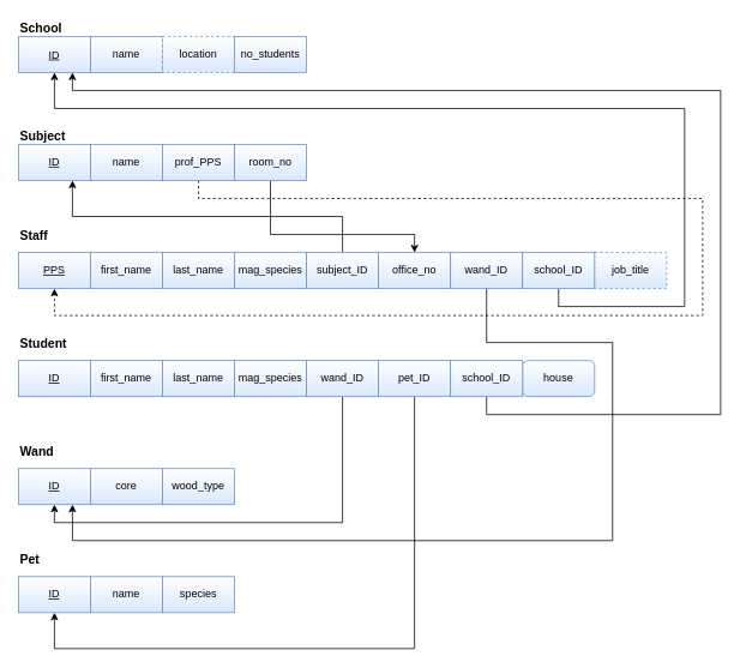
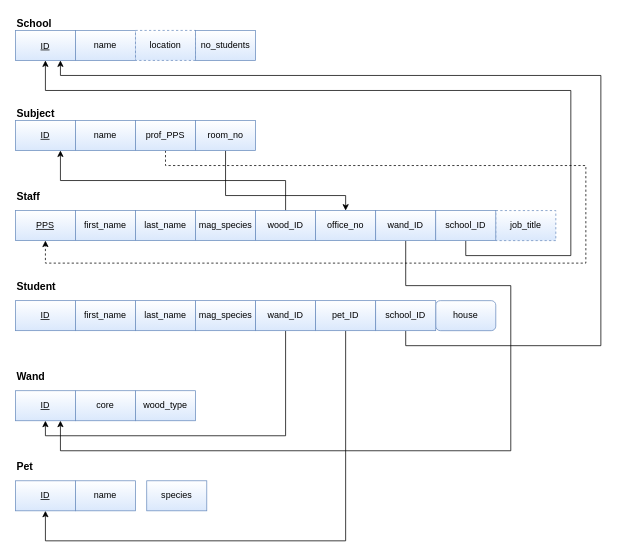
  <mxCell id="0" />
  <mxCell id="1" parent="0" />
  <mxCell id="2" value="&lt;font style=&quot;font-size: 13px&quot; size=&quot;1&quot;&gt;&lt;u style=&quot;font-size: 12px&quot;&gt;ID&lt;/u&gt;&lt;/font&gt;" style="rounded=0;whiteSpace=wrap;html=1;fillColor=#dae8fc;strokeColor=#6c8ebf;gradientColor=#ffffff;gradientDirection=north;shadow=0;comic=0;glass=0;" parent="1" vertex="1"><mxGeometry x="20" y="40" width="80" height="40" as="geometry" /></mxCell>
  <mxCell id="3" value="name" style="rounded=0;whiteSpace=wrap;html=1;fillColor=#dae8fc;strokeColor=#6c8ebf;gradientColor=#ffffff;gradientDirection=north;" parent="1" vertex="1"><mxGeometry x="100" y="40" width="80" height="40" as="geometry" /></mxCell>
  <mxCell id="4" value="&lt;b&gt;&lt;font style=&quot;font-size: 14px&quot;&gt;School&lt;/font&gt;&lt;/b&gt;" style="text;html=1;resizable=0;points=[];autosize=1;align=left;verticalAlign=top;spacingTop=-4;" parent="1" vertex="1"><mxGeometry x="20" y="20" width="60" height="20" as="geometry" /></mxCell>
  <mxCell id="5" value="location" style="rounded=0;whiteSpace=wrap;html=1;fillColor=#dae8fc;strokeColor=#6c8ebf;gradientColor=#ffffff;gradientDirection=north;dashed=1;" parent="1" vertex="1"><mxGeometry x="180" y="40" width="80" height="40" as="geometry" /></mxCell>
  <mxCell id="6" value="no_students" style="rounded=0;whiteSpace=wrap;html=1;fillColor=#dae8fc;strokeColor=#6c8ebf;gradientColor=#ffffff;gradientDirection=north;" parent="1" vertex="1"><mxGeometry x="260" y="40" width="80" height="40" as="geometry" /></mxCell>
  <mxCell id="7" value="&lt;u&gt;ID&lt;/u&gt;" style="rounded=0;whiteSpace=wrap;html=1;fillColor=#dae8fc;strokeColor=#6c8ebf;gradientColor=#ffffff;gradientDirection=north;" parent="1" vertex="1"><mxGeometry x="20" y="160" width="80" height="40" as="geometry" /></mxCell>
  <mxCell id="8" value="name" style="rounded=0;whiteSpace=wrap;html=1;gradientDirection=north;fillColor=#dae8fc;strokeColor=#6c8ebf;gradientColor=#ffffff;" parent="1" vertex="1"><mxGeometry x="100" y="160" width="80" height="40" as="geometry" /></mxCell>
  <mxCell id="9" value="&lt;b&gt;&lt;font style=&quot;font-size: 14px&quot;&gt;Subject&lt;/font&gt;&lt;/b&gt;" style="text;html=1;resizable=0;points=[];autosize=1;align=left;verticalAlign=top;spacingTop=-4;" parent="1" vertex="1"><mxGeometry x="20" y="140" width="70" height="20" as="geometry" /></mxCell>
  <mxCell id="10" style="edgeStyle=orthogonalEdgeStyle;rounded=0;orthogonalLoop=1;jettySize=auto;html=1;entryX=0.5;entryY=1;entryDx=0;entryDy=0;dashed=1;" parent="1" source="11" target="14" edge="1"><mxGeometry relative="1" as="geometry"><Array as="points"><mxPoint x="220" y="220" /><mxPoint x="780" y="220" /><mxPoint x="780" y="350" /><mxPoint x="60" y="350" /></Array></mxGeometry></mxCell>
  <mxCell id="11" value="prof_PPS" style="rounded=0;whiteSpace=wrap;html=1;fillColor=#dae8fc;strokeColor=#6c8ebf;gradientColor=#ffffff;gradientDirection=north;" parent="1" vertex="1"><mxGeometry x="180" y="160" width="80" height="40" as="geometry" /></mxCell>
  <mxCell id="12" style="edgeStyle=orthogonalEdgeStyle;rounded=0;orthogonalLoop=1;jettySize=auto;html=1;entryX=0.5;entryY=0;entryDx=0;entryDy=0;" parent="1" source="13" target="30" edge="1"><mxGeometry relative="1" as="geometry"><Array as="points"><mxPoint x="300" y="260" /><mxPoint x="460" y="260" /></Array></mxGeometry></mxCell>
  <mxCell id="13" value="room_no" style="rounded=0;whiteSpace=wrap;html=1;fillColor=#dae8fc;strokeColor=#6c8ebf;gradientColor=#ffffff;gradientDirection=north;" parent="1" vertex="1"><mxGeometry x="260" y="160" width="80" height="40" as="geometry" /></mxCell>
  <mxCell id="14" value="&lt;u&gt;PPS&lt;/u&gt;" style="rounded=0;whiteSpace=wrap;html=1;fillColor=#dae8fc;strokeColor=#6c8ebf;gradientColor=#ffffff;gradientDirection=north;" parent="1" vertex="1"><mxGeometry x="20" y="280" width="80" height="40" as="geometry" /></mxCell>
  <mxCell id="15" value="&lt;b&gt;&lt;font style=&quot;font-size: 14px&quot;&gt;Staff&lt;/font&gt;&lt;/b&gt;" style="text;html=1;resizable=0;points=[];autosize=1;align=left;verticalAlign=top;spacingTop=-4;" parent="1" vertex="1"><mxGeometry x="20" y="250" width="50" height="20" as="geometry" /></mxCell>
  <mxCell id="16" value="first_name" style="rounded=0;whiteSpace=wrap;html=1;fillColor=#dae8fc;strokeColor=#6c8ebf;gradientColor=#ffffff;gradientDirection=north;" parent="1" vertex="1"><mxGeometry x="100" y="280" width="80" height="40" as="geometry" /></mxCell>
  <mxCell id="17" value="last_name" style="rounded=0;whiteSpace=wrap;html=1;fillColor=#dae8fc;strokeColor=#6c8ebf;gradientColor=#ffffff;gradientDirection=north;" parent="1" vertex="1"><mxGeometry x="180" y="280" width="80" height="40" as="geometry" /></mxCell>
  <mxCell id="18" value="mag_species" style="rounded=0;whiteSpace=wrap;html=1;fillColor=#dae8fc;strokeColor=#6c8ebf;gradientColor=#ffffff;gradientDirection=north;" parent="1" vertex="1"><mxGeometry x="260" y="280" width="80" height="40" as="geometry" /></mxCell>
  <mxCell id="19" style="edgeStyle=orthogonalEdgeStyle;rounded=0;orthogonalLoop=1;jettySize=auto;html=1;" parent="1" source="20" target="7" edge="1"><mxGeometry relative="1" as="geometry"><Array as="points"><mxPoint x="380" y="240" /><mxPoint x="80" y="240" /></Array></mxGeometry></mxCell>
- <mxCell id="20" value="subject_ID" style="rounded=0;whiteSpace=wrap;html=1;fillColor=#dae8fc;strokeColor=#6c8ebf;gradientColor=#ffffff;gradientDirection=north;" parent="1" vertex="1"><mxGeometry x="340" y="280" width="80" height="40" as="geometry" /></mxCell>
+ <mxCell id="20" value="wood_ID" style="rounded=0;whiteSpace=wrap;html=1;fillColor=#dae8fc;strokeColor=#6c8ebf;gradientColor=#ffffff;gradientDirection=north;" parent="1" vertex="1"><mxGeometry x="340" y="280" width="80" height="40" as="geometry" /></mxCell>
  <mxCell id="21" value="&lt;u&gt;ID&lt;/u&gt;" style="rounded=0;whiteSpace=wrap;html=1;fillColor=#dae8fc;strokeColor=#6c8ebf;gradientColor=#ffffff;gradientDirection=north;" parent="1" vertex="1"><mxGeometry x="20" y="400" width="80" height="40" as="geometry" /></mxCell>
  <mxCell id="22" value="&lt;b&gt;&lt;font style=&quot;font-size: 14px&quot;&gt;Student&lt;/font&gt;&lt;/b&gt;" style="text;html=1;resizable=0;points=[];autosize=1;align=left;verticalAlign=top;spacingTop=-4;" parent="1" vertex="1"><mxGeometry x="20" y="370" width="70" height="20" as="geometry" /></mxCell>
  <mxCell id="23" value="first_name" style="rounded=0;whiteSpace=wrap;html=1;gradientDirection=north;fillColor=#dae8fc;strokeColor=#6c8ebf;gradientColor=#ffffff;" parent="1" vertex="1"><mxGeometry x="100" y="400" width="80" height="40" as="geometry" /></mxCell>
  <mxCell id="24" value="last_name" style="rounded=0;whiteSpace=wrap;html=1;fillColor=#dae8fc;strokeColor=#6c8ebf;gradientColor=#ffffff;gradientDirection=north;" parent="1" vertex="1"><mxGeometry x="180" y="400" width="80" height="40" as="geometry" /></mxCell>
  <mxCell id="25" value="mag_species" style="rounded=0;whiteSpace=wrap;html=1;fillColor=#dae8fc;strokeColor=#6c8ebf;gradientColor=#ffffff;gradientDirection=north;" parent="1" vertex="1"><mxGeometry x="260" y="400" width="80" height="40" as="geometry" /></mxCell>
  <mxCell id="26" style="edgeStyle=orthogonalEdgeStyle;rounded=0;orthogonalLoop=1;jettySize=auto;html=1;entryX=0.5;entryY=1;entryDx=0;entryDy=0;" parent="1" source="27" target="31" edge="1"><mxGeometry relative="1" as="geometry"><Array as="points"><mxPoint x="380" y="580" /><mxPoint x="60" y="580" /></Array></mxGeometry></mxCell>
  <mxCell id="27" value="wand_ID" style="rounded=0;whiteSpace=wrap;html=1;fillColor=#dae8fc;strokeColor=#6c8ebf;gradientColor=#ffffff;gradientDirection=north;" parent="1" vertex="1"><mxGeometry x="340" y="400" width="80" height="40" as="geometry" /></mxCell>
  <mxCell id="28" style="edgeStyle=orthogonalEdgeStyle;rounded=0;orthogonalLoop=1;jettySize=auto;html=1;entryX=0.5;entryY=1;entryDx=0;entryDy=0;" parent="1" source="29" target="37" edge="1"><mxGeometry relative="1" as="geometry"><Array as="points"><mxPoint x="460" y="720" /><mxPoint x="60" y="720" /></Array></mxGeometry></mxCell>
  <mxCell id="29" value="pet_ID" style="rounded=0;whiteSpace=wrap;html=1;fillColor=#dae8fc;strokeColor=#6c8ebf;gradientColor=#ffffff;gradientDirection=north;" parent="1" vertex="1"><mxGeometry x="420" y="400" width="80" height="40" as="geometry" /></mxCell>
  <mxCell id="30" value="office_no" style="rounded=0;whiteSpace=wrap;html=1;fillColor=#dae8fc;strokeColor=#6c8ebf;gradientColor=#ffffff;gradientDirection=north;" parent="1" vertex="1"><mxGeometry x="420" y="280" width="80" height="40" as="geometry" /></mxCell>
  <mxCell id="31" value="&lt;u&gt;ID&lt;/u&gt;" style="rounded=0;whiteSpace=wrap;html=1;fillColor=#dae8fc;strokeColor=#6c8ebf;gradientColor=#ffffff;gradientDirection=north;" parent="1" vertex="1"><mxGeometry x="20" y="520" width="80" height="40" as="geometry" /></mxCell>
  <mxCell id="32" value="&lt;b&gt;&lt;font style=&quot;font-size: 14px&quot;&gt;Wand&lt;/font&gt;&lt;/b&gt;" style="text;html=1;resizable=0;points=[];autosize=1;align=left;verticalAlign=top;spacingTop=-4;" parent="1" vertex="1"><mxGeometry x="20" y="490" width="50" height="20" as="geometry" /></mxCell>
  <mxCell id="33" value="core" style="rounded=0;whiteSpace=wrap;html=1;fillColor=#dae8fc;strokeColor=#6c8ebf;gradientColor=#ffffff;gradientDirection=north;" parent="1" vertex="1"><mxGeometry x="100" y="520" width="80" height="40" as="geometry" /></mxCell>
  <mxCell id="34" value="wood_type" style="rounded=0;whiteSpace=wrap;html=1;fillColor=#dae8fc;strokeColor=#6c8ebf;gradientColor=#ffffff;gradientDirection=north;" parent="1" vertex="1"><mxGeometry x="180" y="520" width="80" height="40" as="geometry" /></mxCell>
  <mxCell id="35" style="edgeStyle=orthogonalEdgeStyle;rounded=0;orthogonalLoop=1;jettySize=auto;html=1;entryX=0.75;entryY=1;entryDx=0;entryDy=0;" parent="1" source="36" target="31" edge="1"><mxGeometry relative="1" as="geometry"><Array as="points"><mxPoint x="540" y="380" /><mxPoint x="680" y="380" /><mxPoint x="680" y="600" /><mxPoint x="80" y="600" /></Array></mxGeometry></mxCell>
  <mxCell id="36" value="wand_ID" style="rounded=0;whiteSpace=wrap;html=1;fillColor=#dae8fc;strokeColor=#6c8ebf;gradientColor=#ffffff;gradientDirection=north;" parent="1" vertex="1"><mxGeometry x="500" y="280" width="80" height="40" as="geometry" /></mxCell>
  <mxCell id="37" value="&lt;u&gt;ID&lt;/u&gt;" style="rounded=0;whiteSpace=wrap;html=1;fillColor=#dae8fc;strokeColor=#6c8ebf;gradientColor=#ffffff;gradientDirection=north;" parent="1" vertex="1"><mxGeometry x="20" y="640" width="80" height="40" as="geometry" /></mxCell>
  <mxCell id="38" value="&lt;b&gt;&lt;font style=&quot;font-size: 14px&quot;&gt;Pet&lt;/font&gt;&lt;/b&gt;" style="text;html=1;resizable=0;points=[];autosize=1;align=left;verticalAlign=top;spacingTop=-4;" parent="1" vertex="1"><mxGeometry x="20" y="610" width="40" height="20" as="geometry" /></mxCell>
  <mxCell id="39" value="name" style="rounded=0;whiteSpace=wrap;html=1;fillColor=#dae8fc;strokeColor=#6c8ebf;gradientColor=#ffffff;gradientDirection=north;" parent="1" vertex="1"><mxGeometry x="100" y="640" width="80" height="40" as="geometry" /></mxCell>
- <mxCell id="40" value="species" style="rounded=0;whiteSpace=wrap;html=1;fillColor=#dae8fc;strokeColor=#6c8ebf;gradientColor=#ffffff;gradientDirection=north;" parent="1" vertex="1"><mxGeometry x="180" y="640" width="80" height="40" as="geometry" /></mxCell>
+ <mxCell id="40" value="species" style="rounded=0;whiteSpace=wrap;html=1;fillColor=#dae8fc;strokeColor=#6c8ebf;gradientColor=#ffffff;gradientDirection=north;" parent="1" vertex="1"><mxGeometry x="195" y="640" width="80" height="40" as="geometry" /></mxCell>
  <mxCell id="41" value="job_title" style="rounded=0;whiteSpace=wrap;html=1;fillColor=#dae8fc;strokeColor=#6c8ebf;gradientColor=#ffffff;gradientDirection=north;dashed=1;" parent="1" vertex="1"><mxGeometry x="660" y="280" width="80" height="40" as="geometry" /></mxCell>
  <mxCell id="42" value="house" style="whiteSpace=wrap;html=1;fillColor=#dae8fc;strokeColor=#6c8ebf;gradientColor=#ffffff;gradientDirection=north;rounded=1;" parent="1" vertex="1"><mxGeometry x="580" y="400" width="80" height="40" as="geometry" /></mxCell>
  <mxCell id="43" style="edgeStyle=orthogonalEdgeStyle;rounded=0;orthogonalLoop=1;jettySize=auto;html=1;entryX=0.5;entryY=1;entryDx=0;entryDy=0;endArrow=classic;endFill=1;" edge="1" parent="1" source="44" target="2"><mxGeometry relative="1" as="geometry"><Array as="points"><mxPoint x="620" y="340" /><mxPoint x="760" y="340" /><mxPoint x="760" y="120" /><mxPoint x="60" y="120" /></Array></mxGeometry></mxCell>
  <mxCell id="44" value="school_ID" style="rounded=0;whiteSpace=wrap;html=1;fillColor=#dae8fc;strokeColor=#6c8ebf;gradientColor=#ffffff;gradientDirection=north;" vertex="1" parent="1"><mxGeometry x="580" y="280" width="80" height="40" as="geometry" /></mxCell>
  <mxCell id="45" style="edgeStyle=orthogonalEdgeStyle;rounded=0;orthogonalLoop=1;jettySize=auto;html=1;entryX=0.75;entryY=1;entryDx=0;entryDy=0;endArrow=classic;endFill=1;" edge="1" parent="1" source="46" target="2"><mxGeometry relative="1" as="geometry"><Array as="points"><mxPoint x="540" y="460" /><mxPoint x="800" y="460" /><mxPoint x="800" y="100" /><mxPoint x="80" y="100" /></Array></mxGeometry></mxCell>
  <mxCell id="46" value="school_ID" style="rounded=0;whiteSpace=wrap;html=1;fillColor=#dae8fc;strokeColor=#6c8ebf;gradientColor=#ffffff;gradientDirection=north;" vertex="1" parent="1"><mxGeometry x="500" y="400" width="80" height="40" as="geometry" /></mxCell>
